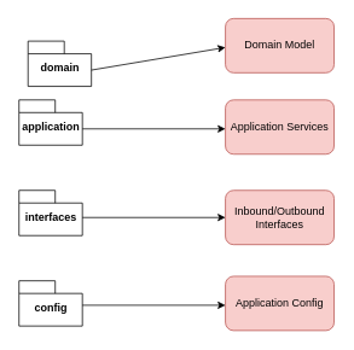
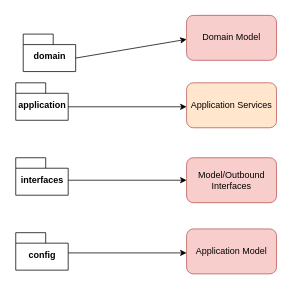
  <mxCell id="0" />
  <mxCell id="1" parent="0" />
  <mxCell id="2" value="interfaces&lt;br&gt;" style="shape=folder;fontStyle=1;spacingTop=10;tabWidth=40;tabHeight=14;tabPosition=left;html=1;" vertex="1" parent="1"><mxGeometry x="20" y="210" width="70" height="50" as="geometry" /></mxCell>
  <mxCell id="3" value="domain&lt;br&gt;" style="shape=folder;fontStyle=1;spacingTop=10;tabWidth=40;tabHeight=14;tabPosition=left;html=1;" vertex="1" parent="1"><mxGeometry x="30" y="45" width="70" height="50" as="geometry" /></mxCell>
  <mxCell id="4" value="application&lt;br&gt;" style="shape=folder;fontStyle=1;spacingTop=10;tabWidth=40;tabHeight=14;tabPosition=left;html=1;" vertex="1" parent="1"><mxGeometry x="20" y="110" width="70" height="50" as="geometry" /></mxCell>
  <mxCell id="5" value="config&lt;br&gt;" style="shape=folder;fontStyle=1;spacingTop=10;tabWidth=40;tabHeight=14;tabPosition=left;html=1;" vertex="1" parent="1"><mxGeometry x="20" y="310" width="70" height="50" as="geometry" /></mxCell>
  <mxCell id="6" value="" style="endArrow=classic;html=1;exitX=0;exitY=0;exitDx=70;exitDy=32;exitPerimeter=0;" edge="1" parent="1" source="3"><mxGeometry width="50" height="50" relative="1" as="geometry"><mxPoint x="178" y="70" as="sourcePoint" /><mxPoint x="248" y="52" as="targetPoint" /></mxGeometry></mxCell>
  <mxCell id="7" value="Domain Model" style="rounded=1;whiteSpace=wrap;html=1;fillColor=#f8cecc;strokeColor=#b85450;" vertex="1" parent="1"><mxGeometry x="248" y="20" width="120" height="60" as="geometry" /></mxCell>
  <mxCell id="8" value="" style="endArrow=classic;html=1;exitX=0;exitY=0;exitDx=70;exitDy=32;exitPerimeter=0;" edge="1" parent="1"><mxGeometry width="50" height="50" relative="1" as="geometry"><mxPoint x="90" y="142" as="sourcePoint" /><mxPoint x="248" y="142" as="targetPoint" /></mxGeometry></mxCell>
- <mxCell id="9" value="Application Services" style="rounded=1;whiteSpace=wrap;html=1;fillColor=#f8cecc;strokeColor=#b85450;" vertex="1" parent="1"><mxGeometry x="248" y="110" width="120" height="60" as="geometry" /></mxCell>
+ <mxCell id="9" value="Application Services" style="rounded=1;whiteSpace=wrap;html=1;fillColor=#ffe6cc;strokeColor=#b85450;" vertex="1" parent="1"><mxGeometry x="248" y="110" width="120" height="60" as="geometry" /></mxCell>
  <mxCell id="10" value="" style="endArrow=classic;html=1;exitX=0;exitY=0;exitDx=70;exitDy=32;exitPerimeter=0;" edge="1" parent="1"><mxGeometry width="50" height="50" relative="1" as="geometry"><mxPoint x="90" y="240" as="sourcePoint" /><mxPoint x="248" y="240" as="targetPoint" /></mxGeometry></mxCell>
- <mxCell id="11" value="Inbound/Outbound Interfaces" style="rounded=1;whiteSpace=wrap;html=1;fillColor=#f8cecc;strokeColor=#b85450;" vertex="1" parent="1"><mxGeometry x="248" y="210" width="120" height="60" as="geometry" /></mxCell>
+ <mxCell id="11" value="Model/Outbound Interfaces" style="rounded=1;whiteSpace=wrap;html=1;fillColor=#f8cecc;strokeColor=#b85450;" vertex="1" parent="1"><mxGeometry x="248" y="210" width="120" height="60" as="geometry" /></mxCell>
  <mxCell id="12" value="" style="endArrow=classic;html=1;exitX=0;exitY=0;exitDx=70;exitDy=32;exitPerimeter=0;" edge="1" parent="1"><mxGeometry width="50" height="50" relative="1" as="geometry"><mxPoint x="90" y="337" as="sourcePoint" /><mxPoint x="248" y="337" as="targetPoint" /></mxGeometry></mxCell>
- <mxCell id="13" value="Application Config" style="rounded=1;whiteSpace=wrap;html=1;fillColor=#f8cecc;strokeColor=#b85450;" vertex="1" parent="1"><mxGeometry x="248" y="305" width="120" height="60" as="geometry" /></mxCell>
+ <mxCell id="13" value="Application Model" style="rounded=1;whiteSpace=wrap;html=1;fillColor=#f8cecc;strokeColor=#b85450;" vertex="1" parent="1"><mxGeometry x="248" y="305" width="120" height="60" as="geometry" /></mxCell>
